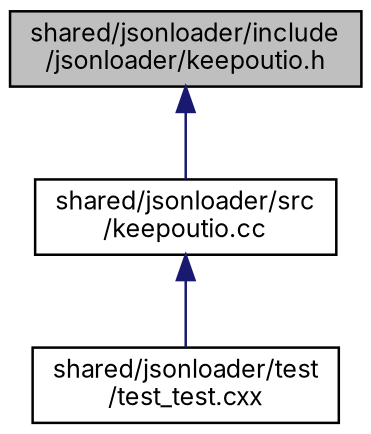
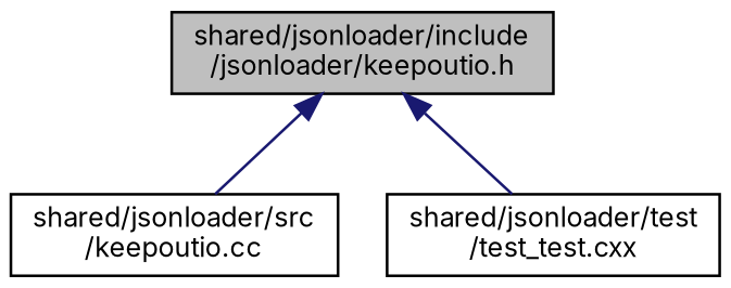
  digraph {
    fontname=Inter
    node [color=black fillcolor=white fontname=Inter fontsize=10 shape=record style=filled]
    edge [color=midnightblue dir=back fontname=Inter fontsize=10 labelfontname=Helvetica labelfontsize=10 style=solid]
    n1 [fillcolor=grey75 fontcolor=black height=0.2 label="shared/jsonloader/include\l/jsonloader/keepoutio.h" width=0.4]
    n2 [height=0.2 label="shared/jsonloader/src\l/keepoutio.cc" width=0.4]
    n3 [height=0.2 label="shared/jsonloader/test\l/test_test.cxx" width=0.4]
    n1 -> n2
-   n2 -> n3
+   n1 -> n3
  }
